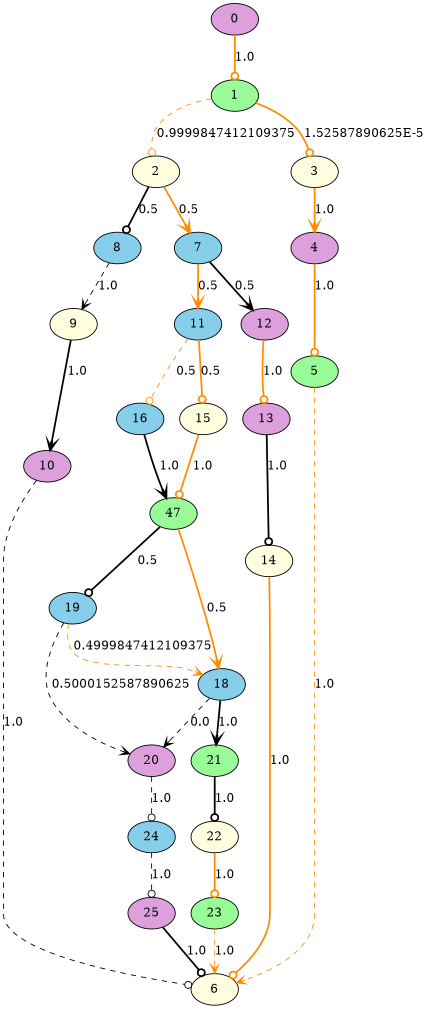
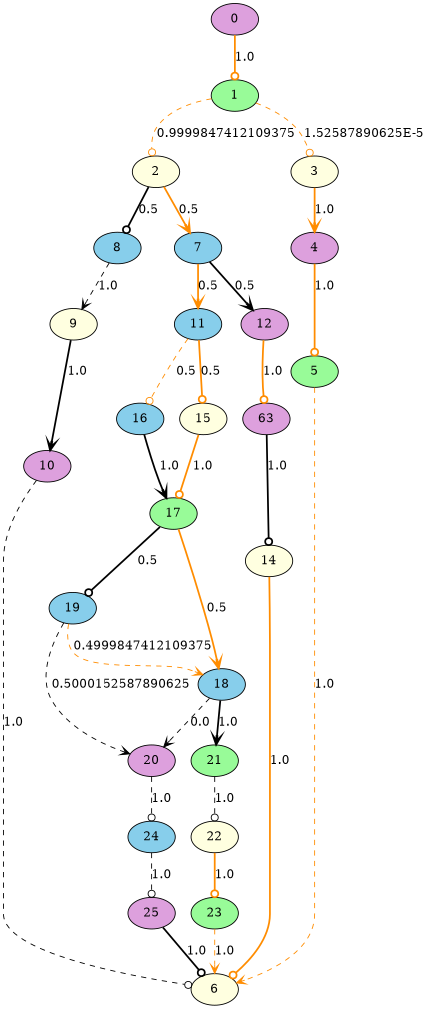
  digraph {
    node [fillcolor=plum style=filled]
    edge [arrowhead=odot color=darkorange style=bold]
    0
    1 [fillcolor=palegreen]
    2 [fillcolor=lightyellow]
    3 [fillcolor=lightyellow]
    7 [fillcolor=skyblue]
    8 [fillcolor=skyblue]
    4
    11 [fillcolor=skyblue]
    12
    9 [fillcolor=lightyellow]
    5 [fillcolor=palegreen]
    6 [fillcolor=lightyellow]
    15 [fillcolor=lightyellow]
    16 [fillcolor=skyblue]
-   13
+   13 [label=63]
    10
-   17 [fillcolor=palegreen label=47]
+   17 [fillcolor=palegreen]
    14 [fillcolor=lightyellow]
    18 [fillcolor=skyblue]
    19 [fillcolor=skyblue]
    20
    21 [fillcolor=palegreen]
    24 [fillcolor=skyblue]
    22 [fillcolor=lightyellow]
    25
    23 [fillcolor=palegreen]
    0 -> 1 [label=1.0]
    1 -> 2 [label=0.9999847412109375 style=dashed]
-   1 -> 3 [label="1.52587890625E-5"]
+   1 -> 3 [label="1.52587890625E-5" style=dashed]
    2 -> 7 [arrowhead=vee label=0.5]
    2 -> 8 [color=black label=0.5]
    3 -> 4 [arrowhead=vee label=1.0]
    7 -> 11 [arrowhead=vee label=0.5]
    7 -> 12 [arrowhead=vee color=black label=0.5]
    8 -> 9 [arrowhead=vee color=black label=1.0 style=dashed]
    4 -> 5 [label=1.0]
    11 -> 15 [label=0.5]
    11 -> 16 [label=0.5 style=dashed]
    12 -> 13 [label=1.0]
    9 -> 10 [arrowhead=vee color=black label=1.0]
    5 -> 6 [arrowhead=vee label=1.0 style=dashed]
    15 -> 17 [label=1.0]
    16 -> 17 [arrowhead=vee color=black label=1.0]
    13 -> 14 [color=black label=1.0]
    10 -> 6 [color=black label=1.0 style=dashed]
    17 -> 18 [arrowhead=vee label=0.5]
    17 -> 19 [color=black label=0.5]
    14 -> 6 [label=1.0]
    18 -> 20 [arrowhead=vee color=black label=0.0 style=dashed]
    18 -> 21 [arrowhead=vee color=black label=1.0]
    19 -> 18 [arrowhead=vee label=0.4999847412109375 style=dashed]
    19 -> 20 [arrowhead=vee color=black label=0.5000152587890625 style=dashed]
    20 -> 24 [color=black label=1.0 style=dashed]
-   21 -> 22 [color=black label=1.0]
+   21 -> 22 [color=black label=1.0 style=dashed]
    24 -> 25 [color=black label=1.0 style=dashed]
    22 -> 23 [label=1.0]
    25 -> 6 [color=black label=1.0]
    23 -> 6 [arrowhead=vee label=1.0 style=dashed]
  }
